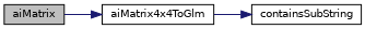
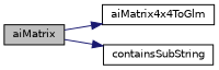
  digraph {
    rankdir=LR
    node [color=black fillcolor=white fontname=Helvetica fontsize=10 shape=record style=filled]
    edge [color=midnightblue fontname=Helvetica fontsize=10 labelfontname=Helvetica labelfontsize=10 style=solid]
    n1 [fillcolor=grey75 fontcolor=black height=0.2 label=aiMatrix width=0.4]
    n2 [height=0.2 label=aiMatrix4x4ToGlm width=0.4]
    n3 [height=0.2 label=containsSubString width=0.4]
    n1 -> n2
-   n2 -> n3
+   n1 -> n3
  }
